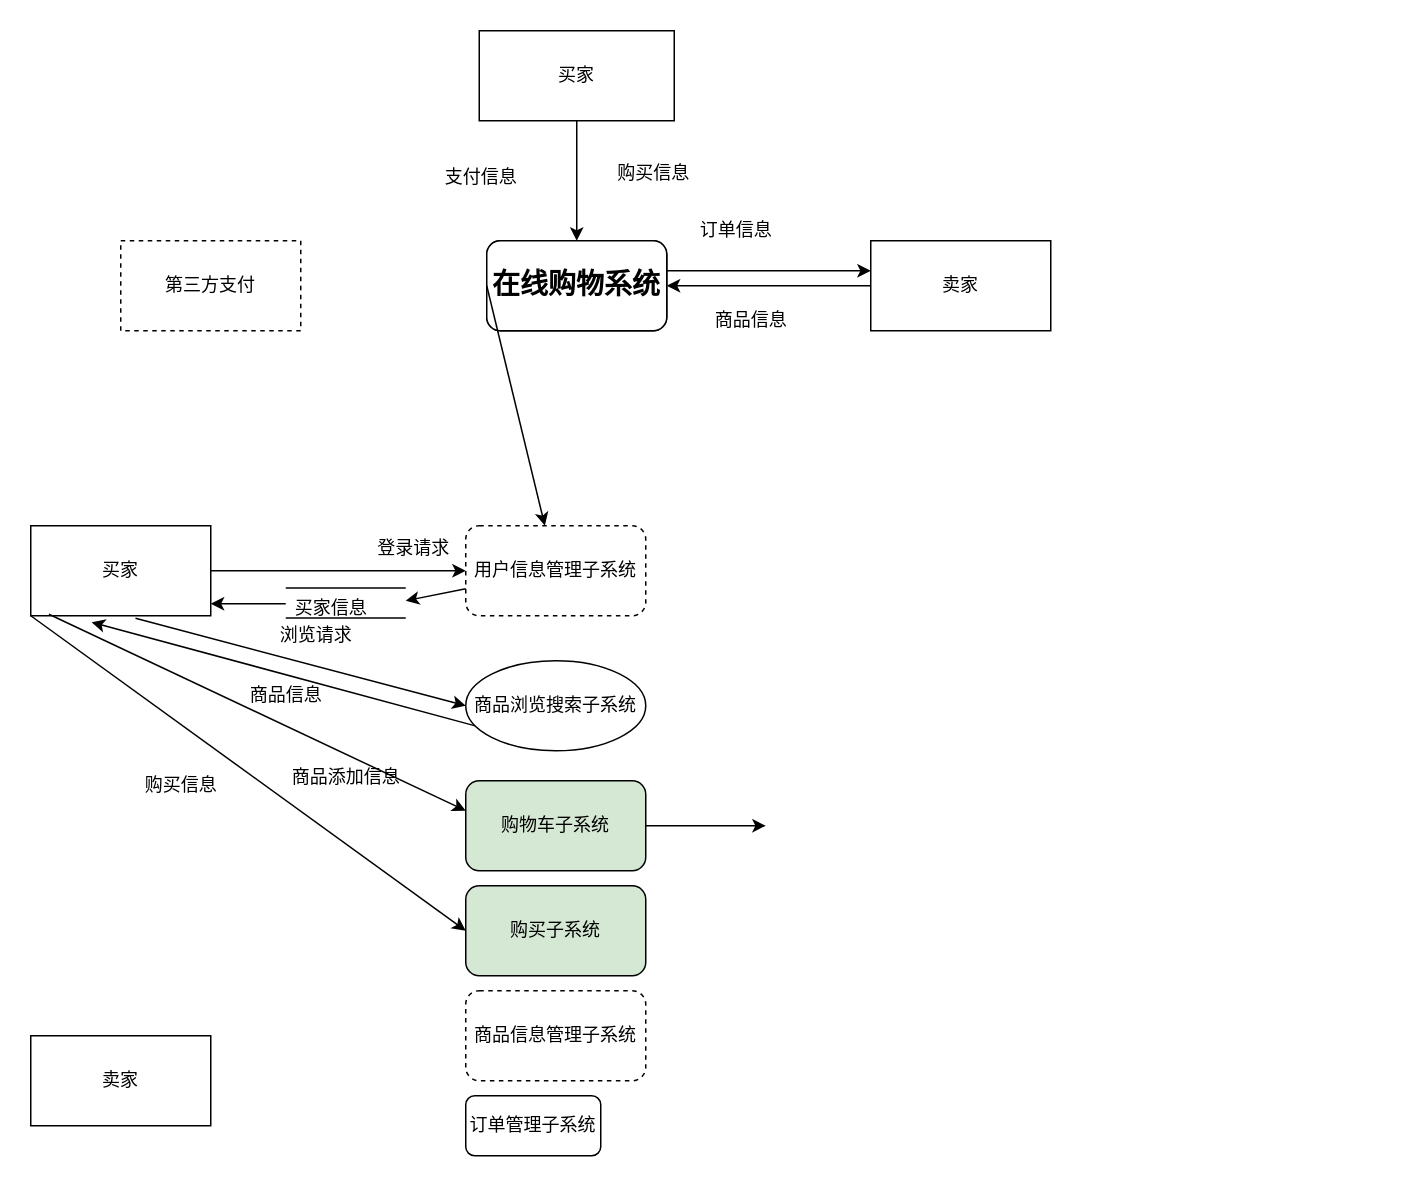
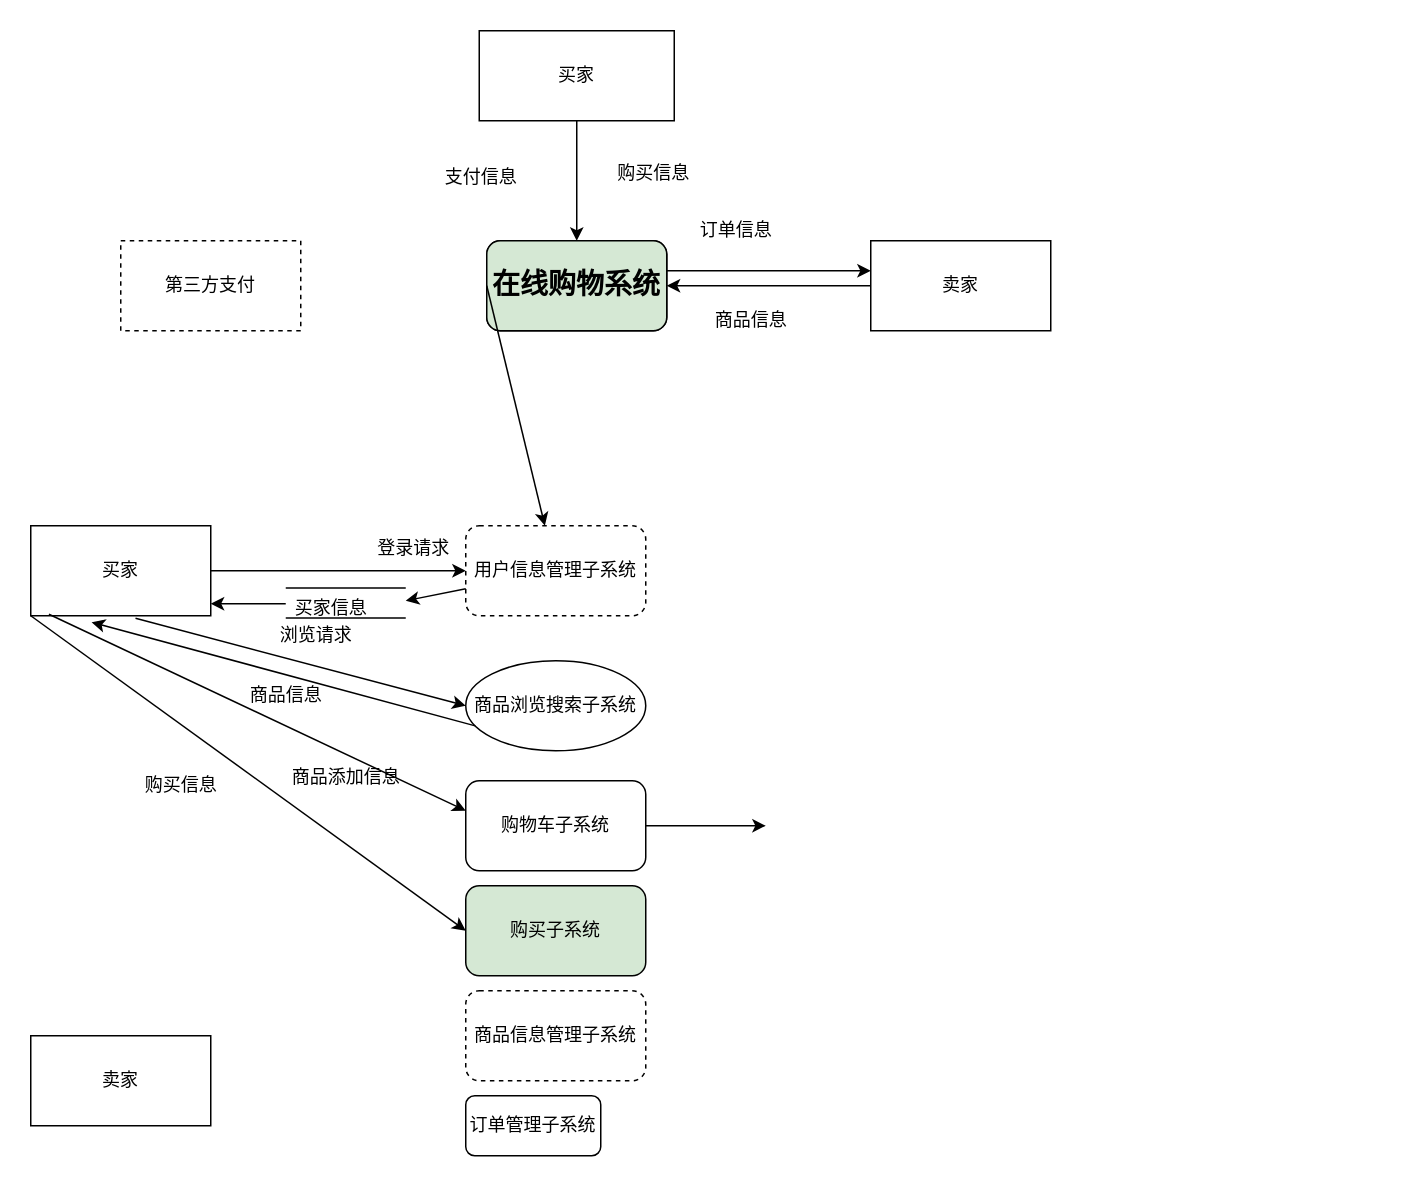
  <mxCell id="0" />
  <mxCell id="1" parent="0" />
  <mxCell id="2" value="买家" style="rounded=0;whiteSpace=wrap;html=1;" vertex="1" parent="1"><mxGeometry x="319" y="20" width="130" height="60" as="geometry" /></mxCell>
  <mxCell id="3" value="第三方支付" style="rounded=0;whiteSpace=wrap;html=1;dashed=1;" vertex="1" parent="1"><mxGeometry x="80" y="160" width="120" height="60" as="geometry" /></mxCell>
  <mxCell id="4" value="" style="edgeStyle=orthogonalEdgeStyle;rounded=0;orthogonalLoop=1;jettySize=auto;html=1;" edge="1" parent="1" source="5" target="12"><mxGeometry relative="1" as="geometry" /></mxCell>
  <mxCell id="5" value="买家" style="rounded=0;whiteSpace=wrap;html=1;" vertex="1" parent="1"><mxGeometry x="20" y="350" width="120" height="60" as="geometry" /></mxCell>
  <mxCell id="6" value="卖家" style="rounded=0;whiteSpace=wrap;html=1;" vertex="1" parent="1"><mxGeometry x="580" y="160" width="120" height="60" as="geometry" /></mxCell>
  <mxCell id="7" value="" style="rounded=1;whiteSpace=wrap;html=1;" vertex="1" parent="1"><mxGeometry x="324" y="160" width="120" height="60" as="geometry" /></mxCell>
- <mxCell id="8" value="&lt;b&gt;&lt;span style=&quot;font-size:14.0pt;font-family:宋体;&lt;br/&gt;mso-ascii-font-family:Calibri;mso-ascii-theme-font:minor-latin;mso-fareast-theme-font:&lt;br/&gt;minor-fareast;mso-hansi-font-family:Calibri;mso-hansi-theme-font:minor-latin;&lt;br/&gt;mso-bidi-font-family:&amp;quot;Times New Roman&amp;quot;;mso-bidi-theme-font:minor-bidi;&lt;br/&gt;mso-font-kerning:1.0pt;mso-ansi-language:EN-US;mso-fareast-language:ZH-CN;&lt;br/&gt;mso-bidi-language:AR-SA&quot;&gt;在线购物系统&lt;/span&gt;&lt;/b&gt;" style="rounded=1;whiteSpace=wrap;html=1;" vertex="1" parent="1"><mxGeometry x="324" y="160" width="120" height="60" as="geometry" /></mxCell>
+ <mxCell id="8" value="&lt;b&gt;&lt;span style=&quot;font-size:14.0pt;font-family:宋体;&lt;br/&gt;mso-ascii-font-family:Calibri;mso-ascii-theme-font:minor-latin;mso-fareast-theme-font:&lt;br/&gt;minor-fareast;mso-hansi-font-family:Calibri;mso-hansi-theme-font:minor-latin;&lt;br/&gt;mso-bidi-font-family:&amp;quot;Times New Roman&amp;quot;;mso-bidi-theme-font:minor-bidi;&lt;br/&gt;mso-font-kerning:1.0pt;mso-ansi-language:EN-US;mso-fareast-language:ZH-CN;&lt;br/&gt;mso-bidi-language:AR-SA&quot;&gt;在线购物系统&lt;/span&gt;&lt;/b&gt;" style="rounded=1;whiteSpace=wrap;html=1;fillColor=#d5e8d4;" vertex="1" parent="1"><mxGeometry x="324" y="160" width="120" height="60" as="geometry" /></mxCell>
  <mxCell id="9" value="" style="endArrow=classic;html=1;rounded=0;entryX=0.5;entryY=0;entryDx=0;entryDy=0;exitX=0.5;exitY=1;exitDx=0;exitDy=0;" edge="1" parent="1" source="2" target="8"><mxGeometry width="50" height="50" relative="1" as="geometry"><mxPoint x="370" y="160" as="sourcePoint" /><mxPoint x="420" y="110" as="targetPoint" /></mxGeometry></mxCell>
  <mxCell id="10" value="" style="endArrow=classic;html=1;rounded=0;exitX=1;exitY=0.5;exitDx=0;exitDy=0;" edge="1" parent="1"><mxGeometry width="50" height="50" relative="1" as="geometry"><mxPoint x="444" y="180" as="sourcePoint" /><mxPoint x="580" y="180" as="targetPoint" /><Array as="points"><mxPoint x="520" y="180" /></Array></mxGeometry></mxCell>
  <mxCell id="11" value="" style="endArrow=classic;html=1;rounded=0;exitX=0;exitY=0.5;exitDx=0;exitDy=0;" edge="1" parent="1" source="8" target="12"><mxGeometry width="50" height="50" relative="1" as="geometry"><mxPoint x="230" y="260" as="sourcePoint" /><mxPoint x="280" y="210" as="targetPoint" /></mxGeometry></mxCell>
  <mxCell id="12" value="用户信息管理子系统" style="rounded=1;whiteSpace=wrap;html=1;dashed=1;" vertex="1" parent="1"><mxGeometry x="310" y="350" width="120" height="60" as="geometry" /></mxCell>
  <mxCell id="13" value="商品浏览搜索子系统" style="ellipse;whiteSpace=wrap;html=1;" vertex="1" parent="1"><mxGeometry x="310" y="440" width="120" height="60" as="geometry" /></mxCell>
  <mxCell id="14" value="" style="edgeStyle=orthogonalEdgeStyle;rounded=0;orthogonalLoop=1;jettySize=auto;html=1;" edge="1" parent="1" source="15"><mxGeometry relative="1" as="geometry"><mxPoint x="510" y="550" as="targetPoint" /></mxGeometry></mxCell>
- <mxCell id="15" value="购物车子系统" style="rounded=1;whiteSpace=wrap;html=1;fillColor=#d5e8d4;" vertex="1" parent="1"><mxGeometry x="310" y="520" width="120" height="60" as="geometry" /></mxCell>
+ <mxCell id="15" value="购物车子系统" style="rounded=1;whiteSpace=wrap;html=1;" vertex="1" parent="1"><mxGeometry x="310" y="520" width="120" height="60" as="geometry" /></mxCell>
  <mxCell id="16" value="卖家" style="rounded=0;whiteSpace=wrap;html=1;" vertex="1" parent="1"><mxGeometry x="20" y="690" width="120" height="60" as="geometry" /></mxCell>
  <mxCell id="17" value="商品信息管理子系统" style="rounded=1;whiteSpace=wrap;html=1;dashed=1;" vertex="1" parent="1"><mxGeometry x="310" y="660" width="120" height="60" as="geometry" /></mxCell>
  <mxCell id="18" value="购买子系统" style="rounded=1;whiteSpace=wrap;html=1;fillColor=#d5e8d4;" vertex="1" parent="1"><mxGeometry x="310" y="590" width="120" height="60" as="geometry" /></mxCell>
  <mxCell id="19" value="订单管理子系统" style="rounded=1;whiteSpace=wrap;html=1;" vertex="1" parent="1"><mxGeometry x="310" y="730" width="90" height="40" as="geometry" /></mxCell>
  <mxCell id="20" value="登录请求" style="text;html=1;align=center;verticalAlign=middle;resizable=0;points=[];autosize=1;strokeColor=none;fillColor=none;" vertex="1" parent="1"><mxGeometry x="240" y="350" width="70" height="30" as="geometry" /></mxCell>
  <mxCell id="21" value="购买信息" style="text;html=1;align=center;verticalAlign=middle;resizable=0;points=[];autosize=1;strokeColor=none;fillColor=none;" vertex="1" parent="1"><mxGeometry x="400" y="100" width="70" height="30" as="geometry" /></mxCell>
  <mxCell id="22" value="订单信息" style="text;html=1;align=center;verticalAlign=middle;resizable=0;points=[];autosize=1;strokeColor=none;fillColor=none;" vertex="1" parent="1"><mxGeometry x="455" y="138" width="70" height="30" as="geometry" /></mxCell>
  <mxCell id="23" value="" style="endArrow=classic;html=1;rounded=0;entryX=1;entryY=0.5;entryDx=0;entryDy=0;" edge="1" parent="1" source="6" target="8"><mxGeometry width="50" height="50" relative="1" as="geometry"><mxPoint x="455" y="300" as="sourcePoint" /><mxPoint x="505" y="250" as="targetPoint" /></mxGeometry></mxCell>
  <mxCell id="24" value="商品信息" style="text;html=1;align=center;verticalAlign=middle;resizable=0;points=[];autosize=1;strokeColor=none;fillColor=none;" vertex="1" parent="1"><mxGeometry x="465" y="198" width="70" height="30" as="geometry" /></mxCell>
  <mxCell id="25" value="支付信息" style="text;html=1;align=center;verticalAlign=middle;resizable=0;points=[];autosize=1;strokeColor=none;fillColor=none;" vertex="1" parent="1"><mxGeometry x="285" y="103" width="70" height="30" as="geometry" /></mxCell>
  <mxCell id="26" value="&lt;h1 style=&quot;margin-top: 0px;&quot;&gt;&amp;nbsp;&lt;/h1&gt;" style="text;html=1;whiteSpace=wrap;overflow=hidden;rounded=0;" vertex="1" parent="1"><mxGeometry x="740" y="380" width="180" height="120" as="geometry" /></mxCell>
  <mxCell id="27" value="" style="endArrow=none;html=1;rounded=0;" edge="1" parent="1"><mxGeometry width="50" height="50" relative="1" as="geometry"><mxPoint x="190" y="391.5" as="sourcePoint" /><mxPoint x="270" y="391.5" as="targetPoint" /></mxGeometry></mxCell>
  <mxCell id="28" value="" style="endArrow=none;html=1;rounded=0;" edge="1" parent="1"><mxGeometry width="50" height="50" relative="1" as="geometry"><mxPoint x="190" y="411.5" as="sourcePoint" /><mxPoint x="270" y="411.5" as="targetPoint" /></mxGeometry></mxCell>
  <mxCell id="29" value="买家信息" style="text;html=1;align=center;verticalAlign=middle;resizable=0;points=[];autosize=1;strokeColor=none;fillColor=none;" vertex="1" parent="1"><mxGeometry x="185" y="390" width="70" height="30" as="geometry" /></mxCell>
  <mxCell id="30" value="" style="endArrow=classic;html=1;rounded=0;entryX=1;entryY=0.5;entryDx=0;entryDy=0;" edge="1" parent="1"><mxGeometry width="50" height="50" relative="1" as="geometry"><mxPoint x="190" y="402" as="sourcePoint" /><mxPoint x="140" y="402" as="targetPoint" /></mxGeometry></mxCell>
  <mxCell id="31" value="" style="endArrow=classic;html=1;rounded=0;" edge="1" parent="1" source="12"><mxGeometry width="50" height="50" relative="1" as="geometry"><mxPoint x="510" y="640" as="sourcePoint" /><mxPoint x="270" y="400" as="targetPoint" /></mxGeometry></mxCell>
  <mxCell id="32" value="" style="endArrow=classic;html=1;rounded=0;exitX=0.582;exitY=1.028;exitDx=0;exitDy=0;exitPerimeter=0;entryX=0;entryY=0.5;entryDx=0;entryDy=0;" edge="1" parent="1" source="5" target="13"><mxGeometry width="50" height="50" relative="1" as="geometry"><mxPoint x="20" y="510" as="sourcePoint" /><mxPoint x="70" y="460" as="targetPoint" /></mxGeometry></mxCell>
  <mxCell id="33" value="" style="endArrow=classic;html=1;rounded=0;entryX=0.338;entryY=1.072;entryDx=0;entryDy=0;entryPerimeter=0;exitX=0;exitY=0.75;exitDx=0;exitDy=0;" edge="1" parent="1" source="13" target="5"><mxGeometry width="50" height="50" relative="1" as="geometry"><mxPoint x="0" y="530" as="sourcePoint" /><mxPoint x="50" y="480" as="targetPoint" /></mxGeometry></mxCell>
  <mxCell id="34" value="浏览请求" style="text;html=1;align=center;verticalAlign=middle;resizable=0;points=[];autosize=1;strokeColor=none;fillColor=none;" vertex="1" parent="1"><mxGeometry x="175" y="408" width="70" height="30" as="geometry" /></mxCell>
  <mxCell id="35" value="商品信息" style="text;html=1;align=center;verticalAlign=middle;resizable=0;points=[];autosize=1;strokeColor=none;fillColor=none;" vertex="1" parent="1"><mxGeometry x="155" y="448" width="70" height="30" as="geometry" /></mxCell>
  <mxCell id="36" value="" style="endArrow=classic;html=1;rounded=0;exitX=0.101;exitY=0.983;exitDx=0;exitDy=0;exitPerimeter=0;" edge="1" parent="1" source="5"><mxGeometry width="50" height="50" relative="1" as="geometry"><mxPoint x="260" y="590" as="sourcePoint" /><mxPoint x="310" y="540" as="targetPoint" /></mxGeometry></mxCell>
  <mxCell id="37" value="" style="endArrow=classic;html=1;rounded=0;exitX=0;exitY=1;exitDx=0;exitDy=0;" edge="1" parent="1" source="5"><mxGeometry width="50" height="50" relative="1" as="geometry"><mxPoint x="260" y="670" as="sourcePoint" /><mxPoint x="310" y="620" as="targetPoint" /></mxGeometry></mxCell>
  <mxCell id="38" value="购买信息" style="text;html=1;align=center;verticalAlign=middle;resizable=0;points=[];autosize=1;strokeColor=none;fillColor=none;" vertex="1" parent="1"><mxGeometry x="85" y="508" width="70" height="30" as="geometry" /></mxCell>
  <mxCell id="39" value="商品添加信息" style="text;html=1;align=center;verticalAlign=middle;resizable=0;points=[];autosize=1;strokeColor=none;fillColor=none;" vertex="1" parent="1"><mxGeometry x="180" y="503" width="100" height="30" as="geometry" /></mxCell>
